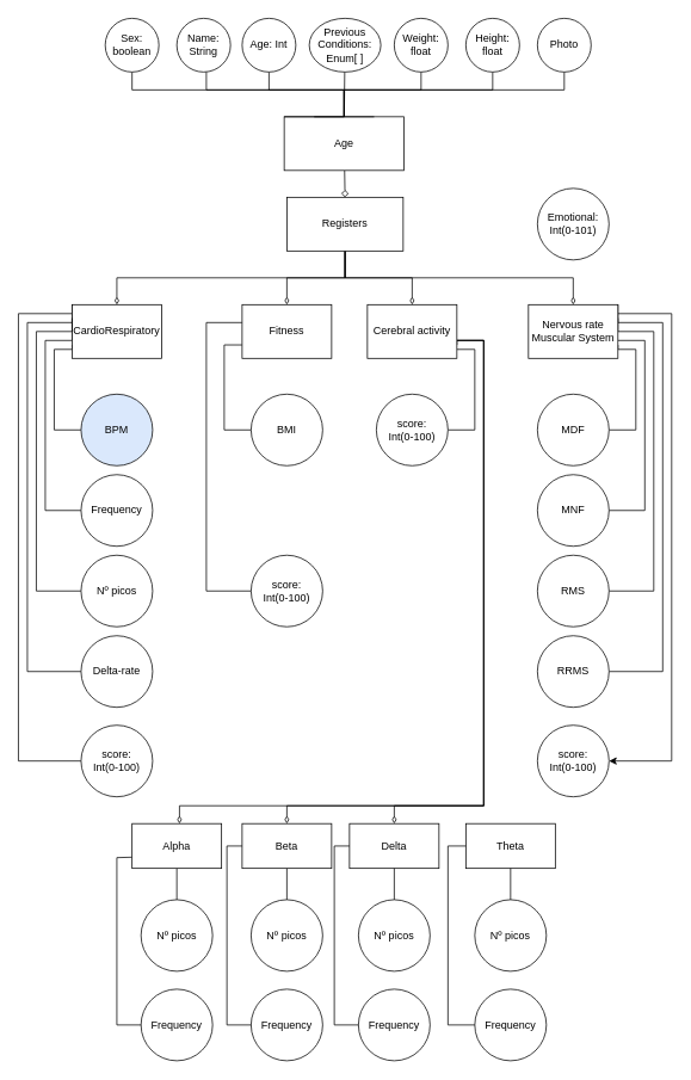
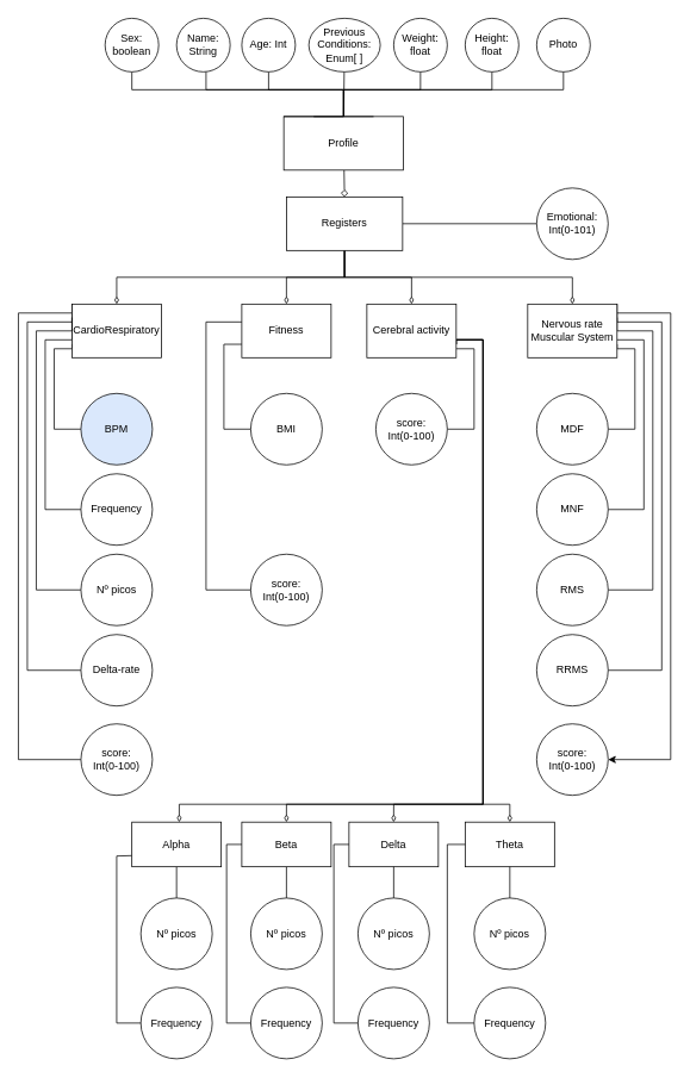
  <mxCell id="0" />
  <mxCell id="1" parent="0" />
  <mxCell id="2" style="edgeStyle=none;rounded=0;orthogonalLoop=1;jettySize=auto;html=1;entryX=0.5;entryY=0;entryDx=0;entryDy=0;endArrow=diamond;endFill=0;" parent="1" source="4" target="22" edge="1"><mxGeometry relative="1" as="geometry" /></mxCell>
  <mxCell id="3" style="rounded=0;orthogonalLoop=1;jettySize=auto;html=1;entryX=0.5;entryY=1;entryDx=0;entryDy=0;endArrow=none;endFill=0;exitX=0.5;exitY=0;exitDx=0;exitDy=0;edgeStyle=orthogonalEdgeStyle;" parent="1" source="4" target="77" edge="1"><mxGeometry relative="1" as="geometry"><Array as="points"><mxPoint x="384" y="100" /><mxPoint x="630" y="100" /></Array></mxGeometry></mxCell>
- <mxCell id="4" value="Age" style="rounded=0;whiteSpace=wrap;html=1;" parent="1" vertex="1"><mxGeometry x="317" y="130" width="134" height="60" as="geometry" /></mxCell>
+ <mxCell id="4" value="Profile" style="rounded=0;whiteSpace=wrap;html=1;" parent="1" vertex="1"><mxGeometry x="317" y="130" width="134" height="60" as="geometry" /></mxCell>
  <mxCell id="5" style="edgeStyle=orthogonalEdgeStyle;rounded=0;orthogonalLoop=1;jettySize=auto;html=1;entryX=0;entryY=0;entryDx=0;entryDy=0;endArrow=none;endFill=0;" parent="1" source="6" target="4" edge="1"><mxGeometry relative="1" as="geometry"><Array as="points"><mxPoint x="230" y="100" /><mxPoint x="384" y="100" /><mxPoint x="384" y="130" /></Array></mxGeometry></mxCell>
  <mxCell id="6" value="Name: String" style="ellipse;whiteSpace=wrap;html=1;" parent="1" vertex="1"><mxGeometry x="197" y="20" width="60" height="60" as="geometry" /></mxCell>
  <mxCell id="7" style="edgeStyle=orthogonalEdgeStyle;rounded=0;orthogonalLoop=1;jettySize=auto;html=1;entryX=0.25;entryY=0;entryDx=0;entryDy=0;endArrow=none;endFill=0;" parent="1" source="8" target="4" edge="1"><mxGeometry relative="1" as="geometry"><Array as="points"><mxPoint x="300" y="100" /><mxPoint x="384" y="100" /><mxPoint x="384" y="130" /></Array></mxGeometry></mxCell>
  <mxCell id="8" value="Age: Int" style="ellipse;whiteSpace=wrap;html=1;" parent="1" vertex="1"><mxGeometry x="270" y="20" width="60" height="60" as="geometry" /></mxCell>
  <mxCell id="9" style="edgeStyle=orthogonalEdgeStyle;rounded=0;orthogonalLoop=1;jettySize=auto;html=1;entryX=0.75;entryY=0;entryDx=0;entryDy=0;endArrow=none;endFill=0;" parent="1" source="10" target="4" edge="1"><mxGeometry relative="1" as="geometry"><Array as="points"><mxPoint x="470" y="100" /><mxPoint x="384" y="100" /><mxPoint x="384" y="130" /></Array></mxGeometry></mxCell>
  <mxCell id="10" value="Weight: float" style="ellipse;whiteSpace=wrap;html=1;" parent="1" vertex="1"><mxGeometry x="440" y="20" width="60" height="60" as="geometry" /></mxCell>
  <mxCell id="11" style="edgeStyle=orthogonalEdgeStyle;rounded=0;orthogonalLoop=1;jettySize=auto;html=1;endArrow=none;endFill=0;exitX=0.5;exitY=1;exitDx=0;exitDy=0;" parent="1" source="12" edge="1"><mxGeometry relative="1" as="geometry"><mxPoint x="384" y="130" as="targetPoint" /><Array as="points"><mxPoint x="550" y="100" /><mxPoint x="384" y="100" /></Array></mxGeometry></mxCell>
  <mxCell id="12" value="Height: float" style="ellipse;whiteSpace=wrap;html=1;" parent="1" vertex="1"><mxGeometry x="520" y="20" width="60" height="60" as="geometry" /></mxCell>
  <mxCell id="13" style="edgeStyle=orthogonalEdgeStyle;rounded=0;orthogonalLoop=1;jettySize=auto;html=1;endArrow=none;endFill=0;exitX=0.5;exitY=1;exitDx=0;exitDy=0;" parent="1" source="14" edge="1"><mxGeometry relative="1" as="geometry"><mxPoint x="384" y="130" as="targetPoint" /><Array as="points"><mxPoint x="147" y="100" /><mxPoint x="384" y="100" /></Array></mxGeometry></mxCell>
  <mxCell id="14" value="Sex: boolean" style="ellipse;whiteSpace=wrap;html=1;" parent="1" vertex="1"><mxGeometry x="117" y="20" width="60" height="60" as="geometry" /></mxCell>
  <mxCell id="15" style="edgeStyle=none;rounded=0;orthogonalLoop=1;jettySize=auto;html=1;entryX=0.5;entryY=0;entryDx=0;entryDy=0;endArrow=none;endFill=0;" parent="1" source="16" target="4" edge="1"><mxGeometry relative="1" as="geometry" /></mxCell>
  <mxCell id="16" value="Previous Conditions:&lt;br&gt;Enum[ ]" style="ellipse;whiteSpace=wrap;html=1;" parent="1" vertex="1"><mxGeometry x="345" y="20" width="80" height="60" as="geometry" /></mxCell>
  <mxCell id="17" style="edgeStyle=orthogonalEdgeStyle;rounded=0;orthogonalLoop=1;jettySize=auto;html=1;entryX=0.5;entryY=0;entryDx=0;entryDy=0;endArrow=diamondThin;endFill=0;exitX=0.5;exitY=1;exitDx=0;exitDy=0;" parent="1" source="22" target="28" edge="1"><mxGeometry relative="1" as="geometry"><Array as="points"><mxPoint x="385" y="310" /><mxPoint x="130" y="310" /></Array></mxGeometry></mxCell>
+ <mxCell id="18" style="edgeStyle=none;rounded=0;orthogonalLoop=1;jettySize=auto;html=1;entryX=0;entryY=0.5;entryDx=0;entryDy=0;endArrow=none;endFill=0;exitX=1;exitY=0.5;exitDx=0;exitDy=0;exitPerimeter=0;" parent="1" source="22" target="49" edge="1"><mxGeometry relative="1" as="geometry"><mxPoint x="200" y="340" as="targetPoint" /><Array as="points" /></mxGeometry></mxCell>
  <mxCell id="19" style="edgeStyle=orthogonalEdgeStyle;rounded=0;orthogonalLoop=1;jettySize=auto;html=1;entryX=0.5;entryY=0;entryDx=0;entryDy=0;endArrow=diamondThin;endFill=0;exitX=0.5;exitY=1;exitDx=0;exitDy=0;" parent="1" source="22" target="34" edge="1"><mxGeometry relative="1" as="geometry"><Array as="points"><mxPoint x="385" y="310" /><mxPoint x="460" y="310" /></Array></mxGeometry></mxCell>
  <mxCell id="20" style="edgeStyle=orthogonalEdgeStyle;rounded=0;orthogonalLoop=1;jettySize=auto;html=1;entryX=0.5;entryY=0;entryDx=0;entryDy=0;endArrow=diamondThin;endFill=0;exitX=0.5;exitY=1;exitDx=0;exitDy=0;" parent="1" source="22" target="40" edge="1"><mxGeometry relative="1" as="geometry" /></mxCell>
  <mxCell id="21" style="edgeStyle=orthogonalEdgeStyle;rounded=0;orthogonalLoop=1;jettySize=auto;html=1;entryX=0.5;entryY=0;entryDx=0;entryDy=0;endArrow=diamondThin;endFill=0;exitX=0.5;exitY=1;exitDx=0;exitDy=0;" parent="1" source="22" target="43" edge="1"><mxGeometry relative="1" as="geometry" /></mxCell>
  <mxCell id="22" value="Registers" style="rounded=0;whiteSpace=wrap;html=1;" parent="1" vertex="1"><mxGeometry x="320" y="220" width="130" height="60" as="geometry" /></mxCell>
  <mxCell id="23" style="edgeStyle=orthogonalEdgeStyle;rounded=0;orthogonalLoop=1;jettySize=auto;html=1;entryX=0;entryY=0.5;entryDx=0;entryDy=0;endArrow=none;endFill=0;exitX=0;exitY=0;exitDx=0;exitDy=0;" parent="1" source="28" target="50" edge="1"><mxGeometry relative="1" as="geometry"><Array as="points"><mxPoint x="80" y="360" /><mxPoint x="30" y="360" /><mxPoint x="30" y="750" /></Array></mxGeometry></mxCell>
  <mxCell id="24" style="edgeStyle=orthogonalEdgeStyle;rounded=0;orthogonalLoop=1;jettySize=auto;html=1;entryX=0;entryY=0.5;entryDx=0;entryDy=0;endArrow=none;endFill=0;exitX=0;exitY=0.25;exitDx=0;exitDy=0;" parent="1" source="28" target="48" edge="1"><mxGeometry relative="1" as="geometry"><Array as="points"><mxPoint x="80" y="370" /><mxPoint x="40" y="370" /><mxPoint x="40" y="660" /></Array></mxGeometry></mxCell>
  <mxCell id="25" style="edgeStyle=orthogonalEdgeStyle;rounded=0;orthogonalLoop=1;jettySize=auto;html=1;endArrow=none;endFill=0;exitX=0;exitY=0.5;exitDx=0;exitDy=0;entryX=0;entryY=0.5;entryDx=0;entryDy=0;" parent="1" source="28" target="47" edge="1"><mxGeometry relative="1" as="geometry"><mxPoint x="80" y="388" as="sourcePoint" /><mxPoint x="90.102" y="590.85" as="targetPoint" /><Array as="points"><mxPoint x="80" y="380" /><mxPoint x="50" y="380" /><mxPoint x="50" y="570" /></Array></mxGeometry></mxCell>
  <mxCell id="26" style="edgeStyle=orthogonalEdgeStyle;rounded=0;orthogonalLoop=1;jettySize=auto;html=1;entryX=0;entryY=0.5;entryDx=0;entryDy=0;endArrow=none;endFill=0;exitX=0;exitY=0.75;exitDx=0;exitDy=0;" parent="1" source="28" target="46" edge="1"><mxGeometry relative="1" as="geometry"><Array as="points"><mxPoint x="80" y="390" /><mxPoint x="60" y="390" /><mxPoint x="60" y="480" /></Array></mxGeometry></mxCell>
  <mxCell id="27" style="edgeStyle=orthogonalEdgeStyle;rounded=0;orthogonalLoop=1;jettySize=auto;html=1;entryX=0;entryY=0.5;entryDx=0;entryDy=0;endArrow=none;endFill=0;" edge="1" parent="1" source="28" target="78"><mxGeometry relative="1" as="geometry"><mxPoint x="-10" y="630" as="targetPoint" /><Array as="points"><mxPoint x="20" y="350" /><mxPoint x="20" y="850" /></Array></mxGeometry></mxCell>
  <mxCell id="28" value="CardioRespiratory" style="rounded=0;whiteSpace=wrap;html=1;" parent="1" vertex="1"><mxGeometry x="80" y="340" width="100" height="60" as="geometry" /></mxCell>
  <mxCell id="29" style="edgeStyle=orthogonalEdgeStyle;rounded=0;orthogonalLoop=1;jettySize=auto;html=1;entryX=0.5;entryY=0;entryDx=0;entryDy=0;endArrow=diamondThin;endFill=0;" parent="1" source="34" target="58" edge="1"><mxGeometry relative="1" as="geometry"><Array as="points"><mxPoint x="540" y="380" /><mxPoint x="540" y="900" /><mxPoint x="320" y="900" /></Array></mxGeometry></mxCell>
  <mxCell id="30" style="edgeStyle=orthogonalEdgeStyle;rounded=0;orthogonalLoop=1;jettySize=auto;html=1;entryX=0.5;entryY=0;entryDx=0;entryDy=0;endArrow=diamondThin;endFill=0;exitX=1;exitY=0.75;exitDx=0;exitDy=0;" parent="1" source="34" target="60" edge="1"><mxGeometry relative="1" as="geometry"><mxPoint x="460" y="390" as="sourcePoint" /><Array as="points"><mxPoint x="510" y="380" /><mxPoint x="540" y="380" /><mxPoint x="540" y="900" /><mxPoint x="440" y="900" /></Array></mxGeometry></mxCell>
+ <mxCell id="31" style="edgeStyle=orthogonalEdgeStyle;rounded=0;orthogonalLoop=1;jettySize=auto;html=1;entryX=0.5;entryY=0;entryDx=0;entryDy=0;endArrow=diamondThin;endFill=0;exitX=1;exitY=0.75;exitDx=0;exitDy=0;startArrow=none;startFill=0;" parent="1" source="34" target="59" edge="1"><mxGeometry relative="1" as="geometry"><Array as="points"><mxPoint x="510" y="380" /><mxPoint x="540" y="380" /><mxPoint x="540" y="900" /><mxPoint x="570" y="900" /></Array></mxGeometry></mxCell>
  <mxCell id="32" style="edgeStyle=orthogonalEdgeStyle;rounded=0;orthogonalLoop=1;jettySize=auto;html=1;endArrow=diamondThin;endFill=0;" parent="1" source="34" target="56" edge="1"><mxGeometry relative="1" as="geometry"><Array as="points"><mxPoint x="540" y="380" /><mxPoint x="540" y="900" /><mxPoint x="200" y="900" /></Array></mxGeometry></mxCell>
  <mxCell id="33" style="edgeStyle=orthogonalEdgeStyle;rounded=0;orthogonalLoop=1;jettySize=auto;html=1;entryX=1;entryY=0.5;entryDx=0;entryDy=0;endArrow=none;endFill=0;" edge="1" parent="1" source="34" target="80"><mxGeometry relative="1" as="geometry"><Array as="points"><mxPoint x="530" y="390" /><mxPoint x="530" y="480" /></Array></mxGeometry></mxCell>
  <mxCell id="34" value="Cerebral activity" style="rounded=0;whiteSpace=wrap;html=1;" parent="1" vertex="1"><mxGeometry x="410" y="340" width="100" height="60" as="geometry" /></mxCell>
  <mxCell id="35" style="edgeStyle=orthogonalEdgeStyle;rounded=0;orthogonalLoop=1;jettySize=auto;html=1;entryX=1;entryY=0.5;entryDx=0;entryDy=0;startArrow=none;startFill=0;endArrow=none;endFill=0;strokeWidth=1;exitX=1;exitY=0.75;exitDx=0;exitDy=0;" parent="1" source="40" target="73" edge="1"><mxGeometry relative="1" as="geometry"><Array as="points"><mxPoint x="690" y="390" /><mxPoint x="710" y="390" /><mxPoint x="710" y="480" /></Array></mxGeometry></mxCell>
  <mxCell id="36" style="edgeStyle=orthogonalEdgeStyle;rounded=0;orthogonalLoop=1;jettySize=auto;html=1;entryX=1;entryY=0.5;entryDx=0;entryDy=0;startArrow=none;startFill=0;endArrow=none;endFill=0;strokeWidth=1;" parent="1" source="40" target="74" edge="1"><mxGeometry relative="1" as="geometry"><Array as="points"><mxPoint x="720" y="380" /><mxPoint x="720" y="570" /></Array></mxGeometry></mxCell>
  <mxCell id="37" style="edgeStyle=orthogonalEdgeStyle;rounded=0;orthogonalLoop=1;jettySize=auto;html=1;entryX=1;entryY=0.5;entryDx=0;entryDy=0;startArrow=none;startFill=0;endArrow=none;endFill=0;strokeWidth=1;exitX=1;exitY=0.25;exitDx=0;exitDy=0;" parent="1" source="40" target="75" edge="1"><mxGeometry relative="1" as="geometry"><Array as="points"><mxPoint x="690" y="370" /><mxPoint x="730" y="370" /><mxPoint x="730" y="660" /></Array></mxGeometry></mxCell>
  <mxCell id="38" style="edgeStyle=orthogonalEdgeStyle;rounded=0;orthogonalLoop=1;jettySize=auto;html=1;exitX=1;exitY=0;exitDx=0;exitDy=0;entryX=1;entryY=0.5;entryDx=0;entryDy=0;startArrow=none;startFill=0;endArrow=none;endFill=0;strokeWidth=1;" parent="1" source="40" target="76" edge="1"><mxGeometry relative="1" as="geometry"><Array as="points"><mxPoint x="690" y="360" /><mxPoint x="740" y="360" /><mxPoint x="740" y="750" /></Array></mxGeometry></mxCell>
  <mxCell id="39" style="edgeStyle=orthogonalEdgeStyle;rounded=0;orthogonalLoop=1;jettySize=auto;html=1;entryX=1;entryY=0.5;entryDx=0;entryDy=0;" edge="1" parent="1" source="40" target="81"><mxGeometry relative="1" as="geometry"><mxPoint x="770" y="640" as="targetPoint" /><Array as="points"><mxPoint x="750" y="350" /><mxPoint x="750" y="850" /></Array></mxGeometry></mxCell>
  <mxCell id="40" value="Nervous rate Muscular System" style="rounded=0;whiteSpace=wrap;html=1;" parent="1" vertex="1"><mxGeometry x="590" y="340" width="100" height="60" as="geometry" /></mxCell>
  <mxCell id="41" style="edgeStyle=none;rounded=0;orthogonalLoop=1;jettySize=auto;html=1;entryX=0;entryY=0.5;entryDx=0;entryDy=0;endArrow=none;endFill=0;exitX=0;exitY=0.75;exitDx=0;exitDy=0;" parent="1" source="43" target="51" edge="1"><mxGeometry relative="1" as="geometry"><Array as="points"><mxPoint x="250" y="385" /><mxPoint x="250" y="480" /></Array></mxGeometry></mxCell>
  <mxCell id="42" style="edgeStyle=orthogonalEdgeStyle;rounded=0;orthogonalLoop=1;jettySize=auto;html=1;entryX=0;entryY=0.5;entryDx=0;entryDy=0;endArrow=none;endFill=0;" edge="1" parent="1" source="43" target="79"><mxGeometry relative="1" as="geometry"><mxPoint x="220" y="550" as="targetPoint" /><Array as="points"><mxPoint x="230" y="360" /><mxPoint x="230" y="660" /></Array></mxGeometry></mxCell>
  <mxCell id="43" value="Fitness" style="rounded=0;whiteSpace=wrap;html=1;" parent="1" vertex="1"><mxGeometry x="270" y="340" width="100" height="60" as="geometry" /></mxCell>
  <mxCell id="44" style="edgeStyle=none;rounded=0;orthogonalLoop=1;jettySize=auto;html=1;exitX=1;exitY=0.5;exitDx=0;exitDy=0;endArrow=none;endFill=0;" parent="1" source="43" target="43" edge="1"><mxGeometry relative="1" as="geometry" /></mxCell>
  <mxCell id="45" style="edgeStyle=none;rounded=0;orthogonalLoop=1;jettySize=auto;html=1;exitX=0;exitY=0.5;exitDx=0;exitDy=0;endArrow=none;endFill=0;" parent="1" edge="1"><mxGeometry relative="1" as="geometry"><mxPoint x="160" y="370" as="sourcePoint" /><mxPoint x="160" y="370" as="targetPoint" /></mxGeometry></mxCell>
  <mxCell id="46" value="BPM" style="ellipse;whiteSpace=wrap;html=1;aspect=fixed;fillColor=#dae8fc;" parent="1" vertex="1"><mxGeometry x="90" y="440" width="80" height="80" as="geometry" /></mxCell>
  <mxCell id="47" value="Frequency" style="ellipse;whiteSpace=wrap;html=1;aspect=fixed;" parent="1" vertex="1"><mxGeometry x="90" y="530" width="80" height="80" as="geometry" /></mxCell>
  <mxCell id="48" value="Nº picos" style="ellipse;whiteSpace=wrap;html=1;aspect=fixed;" parent="1" vertex="1"><mxGeometry x="90" y="620" width="80" height="80" as="geometry" /></mxCell>
  <mxCell id="49" value="Emotional: Int(0-101)" style="ellipse;whiteSpace=wrap;html=1;aspect=fixed;" parent="1" vertex="1"><mxGeometry x="600" y="210" width="80" height="80" as="geometry" /></mxCell>
  <mxCell id="50" value="Delta-rate" style="ellipse;whiteSpace=wrap;html=1;aspect=fixed;" parent="1" vertex="1"><mxGeometry x="90" y="710" width="80" height="80" as="geometry" /></mxCell>
  <mxCell id="51" value="BMI" style="ellipse;whiteSpace=wrap;html=1;aspect=fixed;" parent="1" vertex="1"><mxGeometry x="280" y="440" width="80" height="80" as="geometry" /></mxCell>
  <mxCell id="52" style="edgeStyle=none;rounded=0;orthogonalLoop=1;jettySize=auto;html=1;exitX=0;exitY=0.5;exitDx=0;exitDy=0;entryX=0;entryY=0.25;entryDx=0;entryDy=0;endArrow=none;endFill=0;" parent="1" source="28" target="28" edge="1"><mxGeometry relative="1" as="geometry" /></mxCell>
  <mxCell id="53" value="Frequency" style="ellipse;whiteSpace=wrap;html=1;aspect=fixed;" parent="1" vertex="1"><mxGeometry x="157" y="1105" width="80" height="80" as="geometry" /></mxCell>
  <mxCell id="54" style="edgeStyle=none;rounded=0;orthogonalLoop=1;jettySize=auto;html=1;entryX=0;entryY=0.5;entryDx=0;entryDy=0;endArrow=none;endFill=0;exitX=0;exitY=0.75;exitDx=0;exitDy=0;" parent="1" source="56" target="53" edge="1"><mxGeometry relative="1" as="geometry"><Array as="points"><mxPoint x="130" y="958" /><mxPoint x="130" y="1145" /></Array></mxGeometry></mxCell>
  <mxCell id="55" style="edgeStyle=none;rounded=0;orthogonalLoop=1;jettySize=auto;html=1;endArrow=none;endFill=0;" parent="1" source="56" target="61" edge="1"><mxGeometry relative="1" as="geometry" /></mxCell>
  <mxCell id="56" value="Alpha" style="rounded=0;whiteSpace=wrap;html=1;" parent="1" vertex="1"><mxGeometry x="147" y="920" width="100" height="50" as="geometry" /></mxCell>
  <mxCell id="57" style="edgeStyle=none;rounded=0;orthogonalLoop=1;jettySize=auto;html=1;endArrow=none;endFill=0;" parent="1" source="58" target="63" edge="1"><mxGeometry relative="1" as="geometry" /></mxCell>
  <mxCell id="58" value="Beta" style="rounded=0;whiteSpace=wrap;html=1;" parent="1" vertex="1"><mxGeometry x="270" y="920" width="100" height="50" as="geometry" /></mxCell>
  <mxCell id="59" value="Theta" style="rounded=0;whiteSpace=wrap;html=1;" parent="1" vertex="1"><mxGeometry x="520" y="920" width="100" height="50" as="geometry" /></mxCell>
  <mxCell id="60" value="Delta" style="rounded=0;whiteSpace=wrap;html=1;" parent="1" vertex="1"><mxGeometry x="390" y="920" width="100" height="50" as="geometry" /></mxCell>
  <mxCell id="61" value="Nº picos" style="ellipse;whiteSpace=wrap;html=1;aspect=fixed;" parent="1" vertex="1"><mxGeometry x="157" y="1005" width="80" height="80" as="geometry" /></mxCell>
  <mxCell id="62" value="Frequency" style="ellipse;whiteSpace=wrap;html=1;aspect=fixed;" parent="1" vertex="1"><mxGeometry x="280" y="1105" width="80" height="80" as="geometry" /></mxCell>
  <mxCell id="63" value="Nº picos" style="ellipse;whiteSpace=wrap;html=1;aspect=fixed;" parent="1" vertex="1"><mxGeometry x="280" y="1005" width="80" height="80" as="geometry" /></mxCell>
  <mxCell id="64" style="edgeStyle=none;rounded=0;orthogonalLoop=1;jettySize=auto;html=1;entryX=0;entryY=0.5;entryDx=0;entryDy=0;endArrow=none;endFill=0;exitX=0;exitY=0.5;exitDx=0;exitDy=0;" parent="1" source="58" target="62" edge="1"><mxGeometry relative="1" as="geometry"><mxPoint x="260" y="945" as="sourcePoint" /><mxPoint x="280" y="1042.5" as="targetPoint" /><Array as="points"><mxPoint x="253" y="945" /><mxPoint x="253" y="1145" /></Array></mxGeometry></mxCell>
  <mxCell id="65" style="edgeStyle=none;rounded=0;orthogonalLoop=1;jettySize=auto;html=1;endArrow=none;endFill=0;exitX=0.5;exitY=1;exitDx=0;exitDy=0;" parent="1" source="60" target="67" edge="1"><mxGeometry relative="1" as="geometry"><mxPoint x="440" y="970" as="sourcePoint" /></mxGeometry></mxCell>
  <mxCell id="66" value="Frequency" style="ellipse;whiteSpace=wrap;html=1;aspect=fixed;" parent="1" vertex="1"><mxGeometry x="400" y="1105" width="80" height="80" as="geometry" /></mxCell>
  <mxCell id="67" value="Nº picos" style="ellipse;whiteSpace=wrap;html=1;aspect=fixed;" parent="1" vertex="1"><mxGeometry x="400" y="1005" width="80" height="80" as="geometry" /></mxCell>
  <mxCell id="68" style="edgeStyle=none;rounded=0;orthogonalLoop=1;jettySize=auto;html=1;entryX=0;entryY=0.5;entryDx=0;entryDy=0;endArrow=none;endFill=0;exitX=0;exitY=0.5;exitDx=0;exitDy=0;" parent="1" source="60" target="66" edge="1"><mxGeometry relative="1" as="geometry"><mxPoint x="390" y="945" as="sourcePoint" /><mxPoint x="400" y="1042.5" as="targetPoint" /><Array as="points"><mxPoint x="373" y="945" /><mxPoint x="373" y="1145" /></Array></mxGeometry></mxCell>
  <mxCell id="69" style="edgeStyle=none;rounded=0;orthogonalLoop=1;jettySize=auto;html=1;endArrow=none;endFill=0;exitX=0.5;exitY=1;exitDx=0;exitDy=0;" parent="1" source="59" target="71" edge="1"><mxGeometry relative="1" as="geometry"><mxPoint x="567" y="970" as="sourcePoint" /></mxGeometry></mxCell>
  <mxCell id="70" value="Frequency" style="ellipse;whiteSpace=wrap;html=1;aspect=fixed;" parent="1" vertex="1"><mxGeometry x="530" y="1105" width="80" height="80" as="geometry" /></mxCell>
  <mxCell id="71" value="Nº picos" style="ellipse;whiteSpace=wrap;html=1;aspect=fixed;" parent="1" vertex="1"><mxGeometry x="530" y="1005" width="80" height="80" as="geometry" /></mxCell>
  <mxCell id="72" style="edgeStyle=none;rounded=0;orthogonalLoop=1;jettySize=auto;html=1;entryX=0;entryY=0.5;entryDx=0;entryDy=0;endArrow=none;endFill=0;exitX=0;exitY=0.5;exitDx=0;exitDy=0;" parent="1" source="59" target="70" edge="1"><mxGeometry relative="1" as="geometry"><mxPoint x="517" y="945" as="sourcePoint" /><mxPoint x="527" y="1042.5" as="targetPoint" /><Array as="points"><mxPoint x="500" y="945" /><mxPoint x="500" y="1145" /></Array></mxGeometry></mxCell>
  <mxCell id="73" value="MDF" style="ellipse;whiteSpace=wrap;html=1;aspect=fixed;" parent="1" vertex="1"><mxGeometry x="600" y="440" width="80" height="80" as="geometry" /></mxCell>
  <mxCell id="74" value="MNF" style="ellipse;whiteSpace=wrap;html=1;aspect=fixed;" parent="1" vertex="1"><mxGeometry x="600" y="530" width="80" height="80" as="geometry" /></mxCell>
  <mxCell id="75" value="RMS" style="ellipse;whiteSpace=wrap;html=1;aspect=fixed;" parent="1" vertex="1"><mxGeometry x="600" y="620" width="80" height="80" as="geometry" /></mxCell>
  <mxCell id="76" value="RRMS" style="ellipse;whiteSpace=wrap;html=1;aspect=fixed;" parent="1" vertex="1"><mxGeometry x="600" y="710" width="80" height="80" as="geometry" /></mxCell>
  <mxCell id="77" value="Photo" style="ellipse;whiteSpace=wrap;html=1;" parent="1" vertex="1"><mxGeometry x="600" y="20" width="60" height="60" as="geometry" /></mxCell>
  <mxCell id="78" value="score:&lt;br&gt;Int(0-100)" style="ellipse;whiteSpace=wrap;html=1;aspect=fixed;" vertex="1" parent="1"><mxGeometry x="90" y="810" width="80" height="80" as="geometry" /></mxCell>
  <mxCell id="79" value="score:&lt;br&gt;Int(0-100)" style="ellipse;whiteSpace=wrap;html=1;aspect=fixed;" vertex="1" parent="1"><mxGeometry x="280" y="620" width="80" height="80" as="geometry" /></mxCell>
  <mxCell id="80" value="score:&lt;br&gt;Int(0-100)" style="ellipse;whiteSpace=wrap;html=1;aspect=fixed;" vertex="1" parent="1"><mxGeometry x="420" y="440" width="80" height="80" as="geometry" /></mxCell>
  <mxCell id="81" value="score:&lt;br&gt;Int(0-100)" style="ellipse;whiteSpace=wrap;html=1;aspect=fixed;" vertex="1" parent="1"><mxGeometry x="600" y="810" width="80" height="80" as="geometry" /></mxCell>
